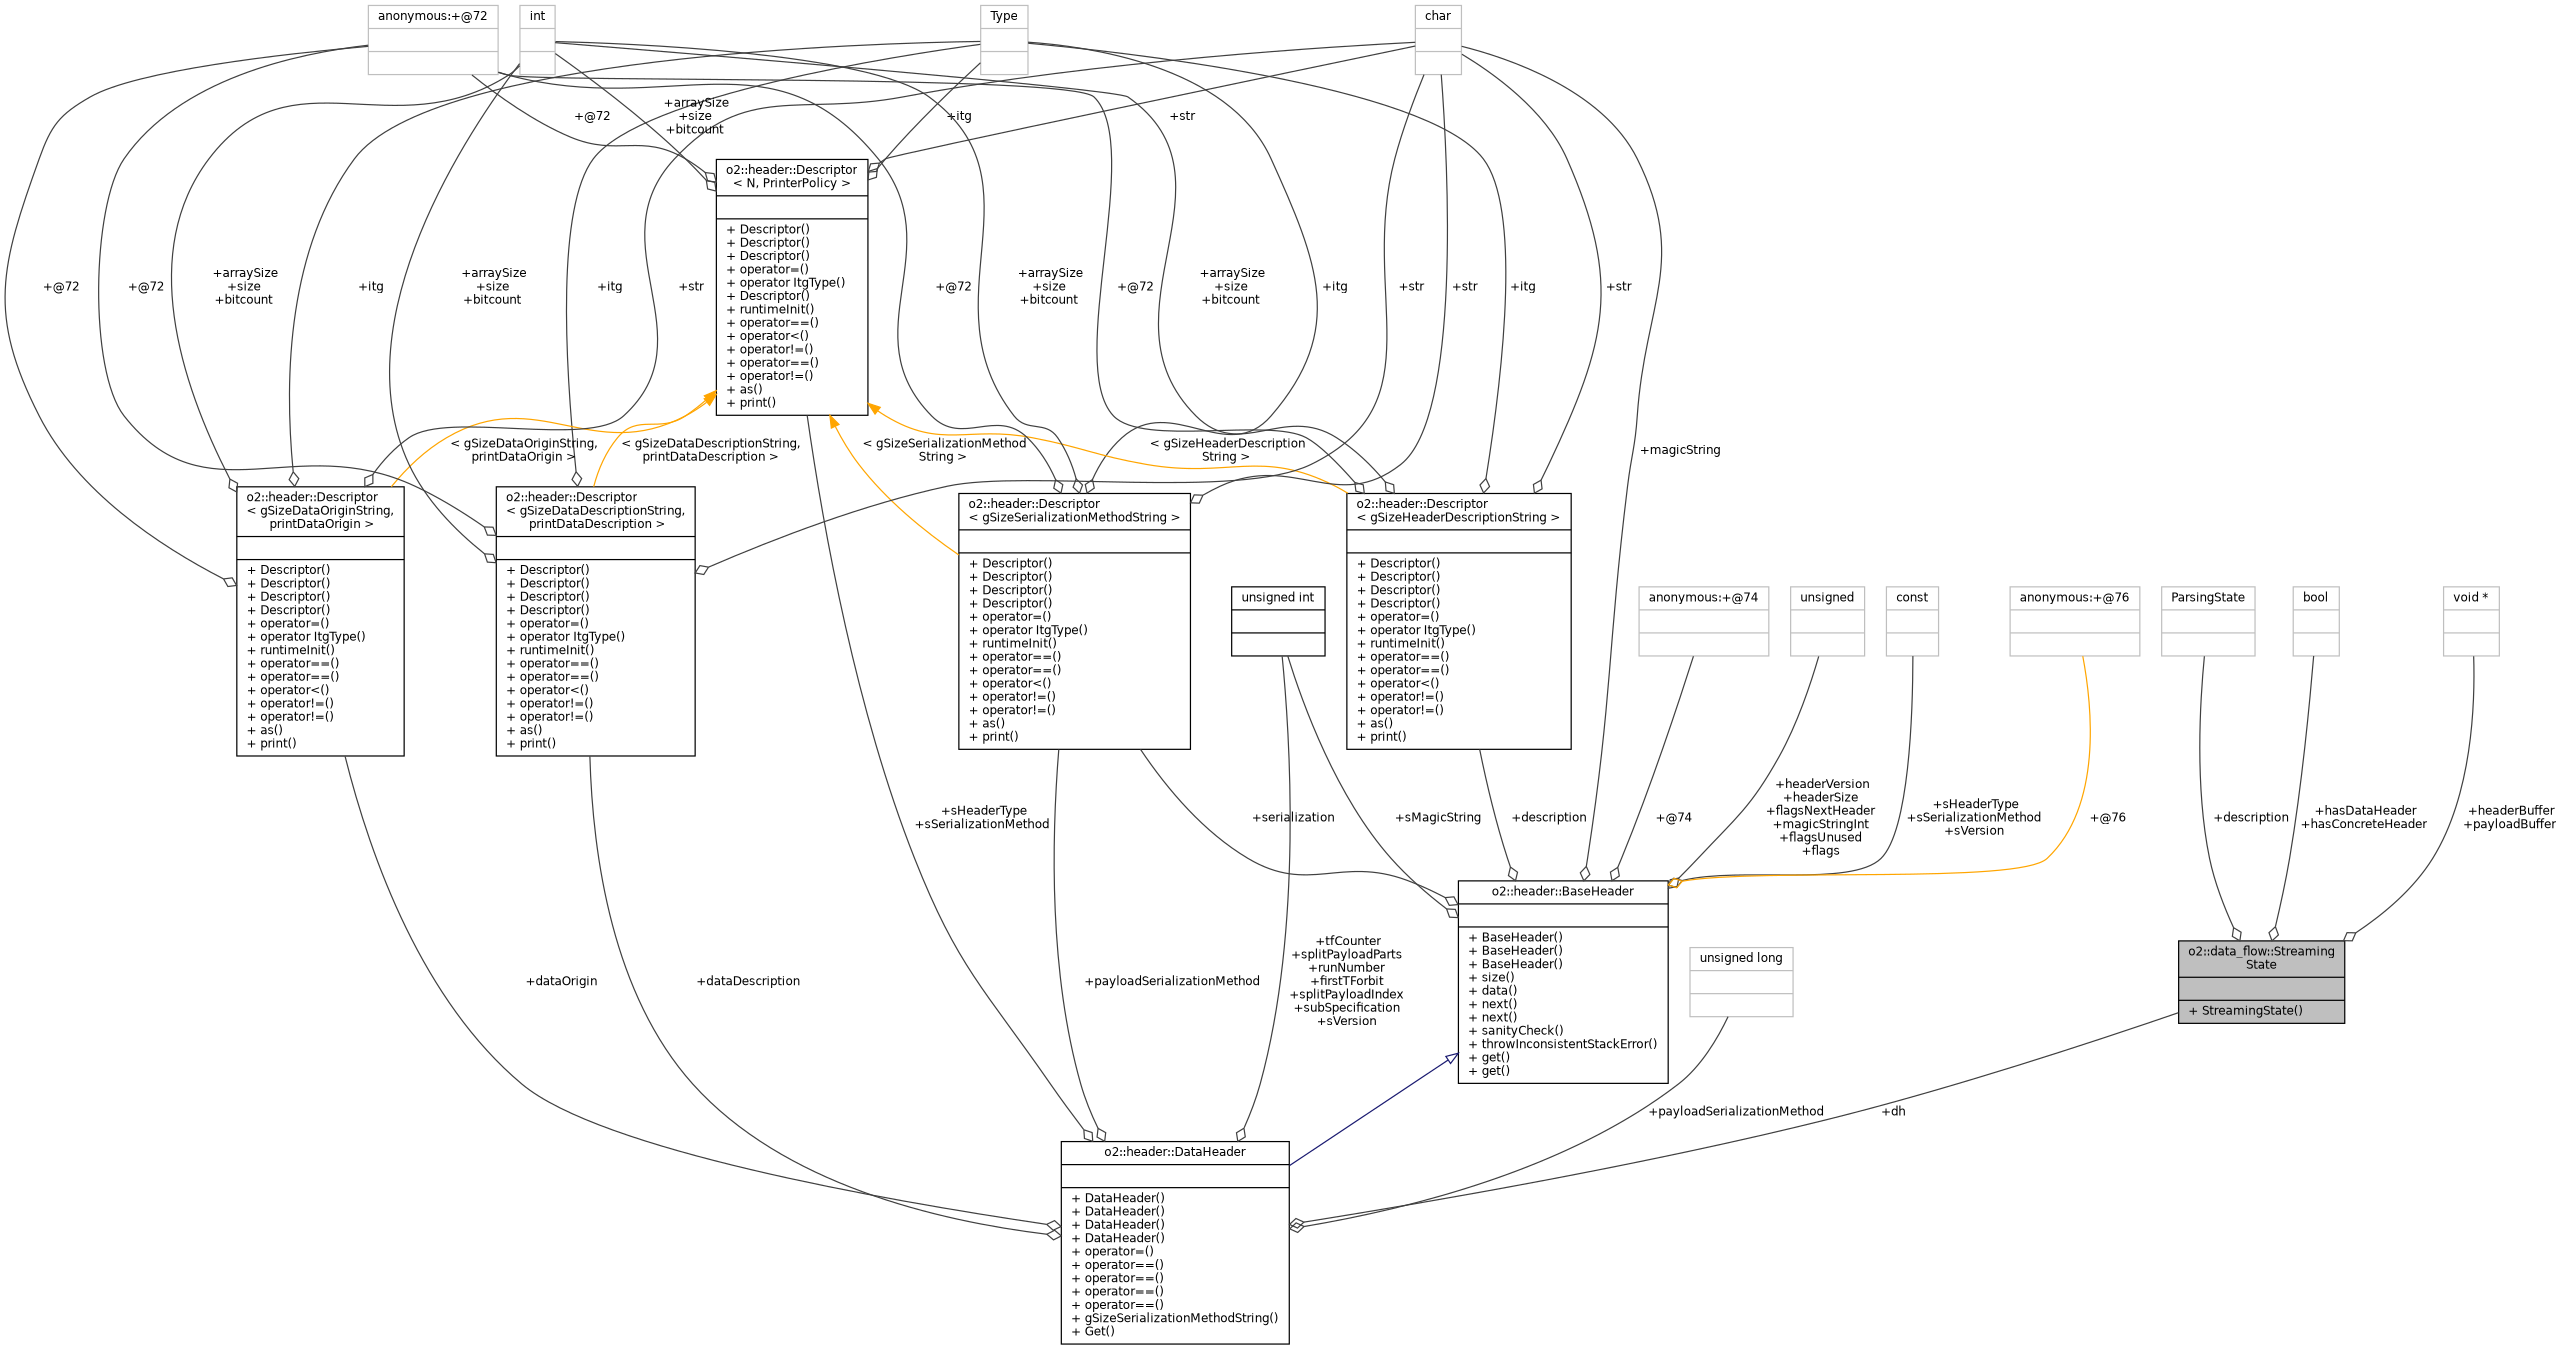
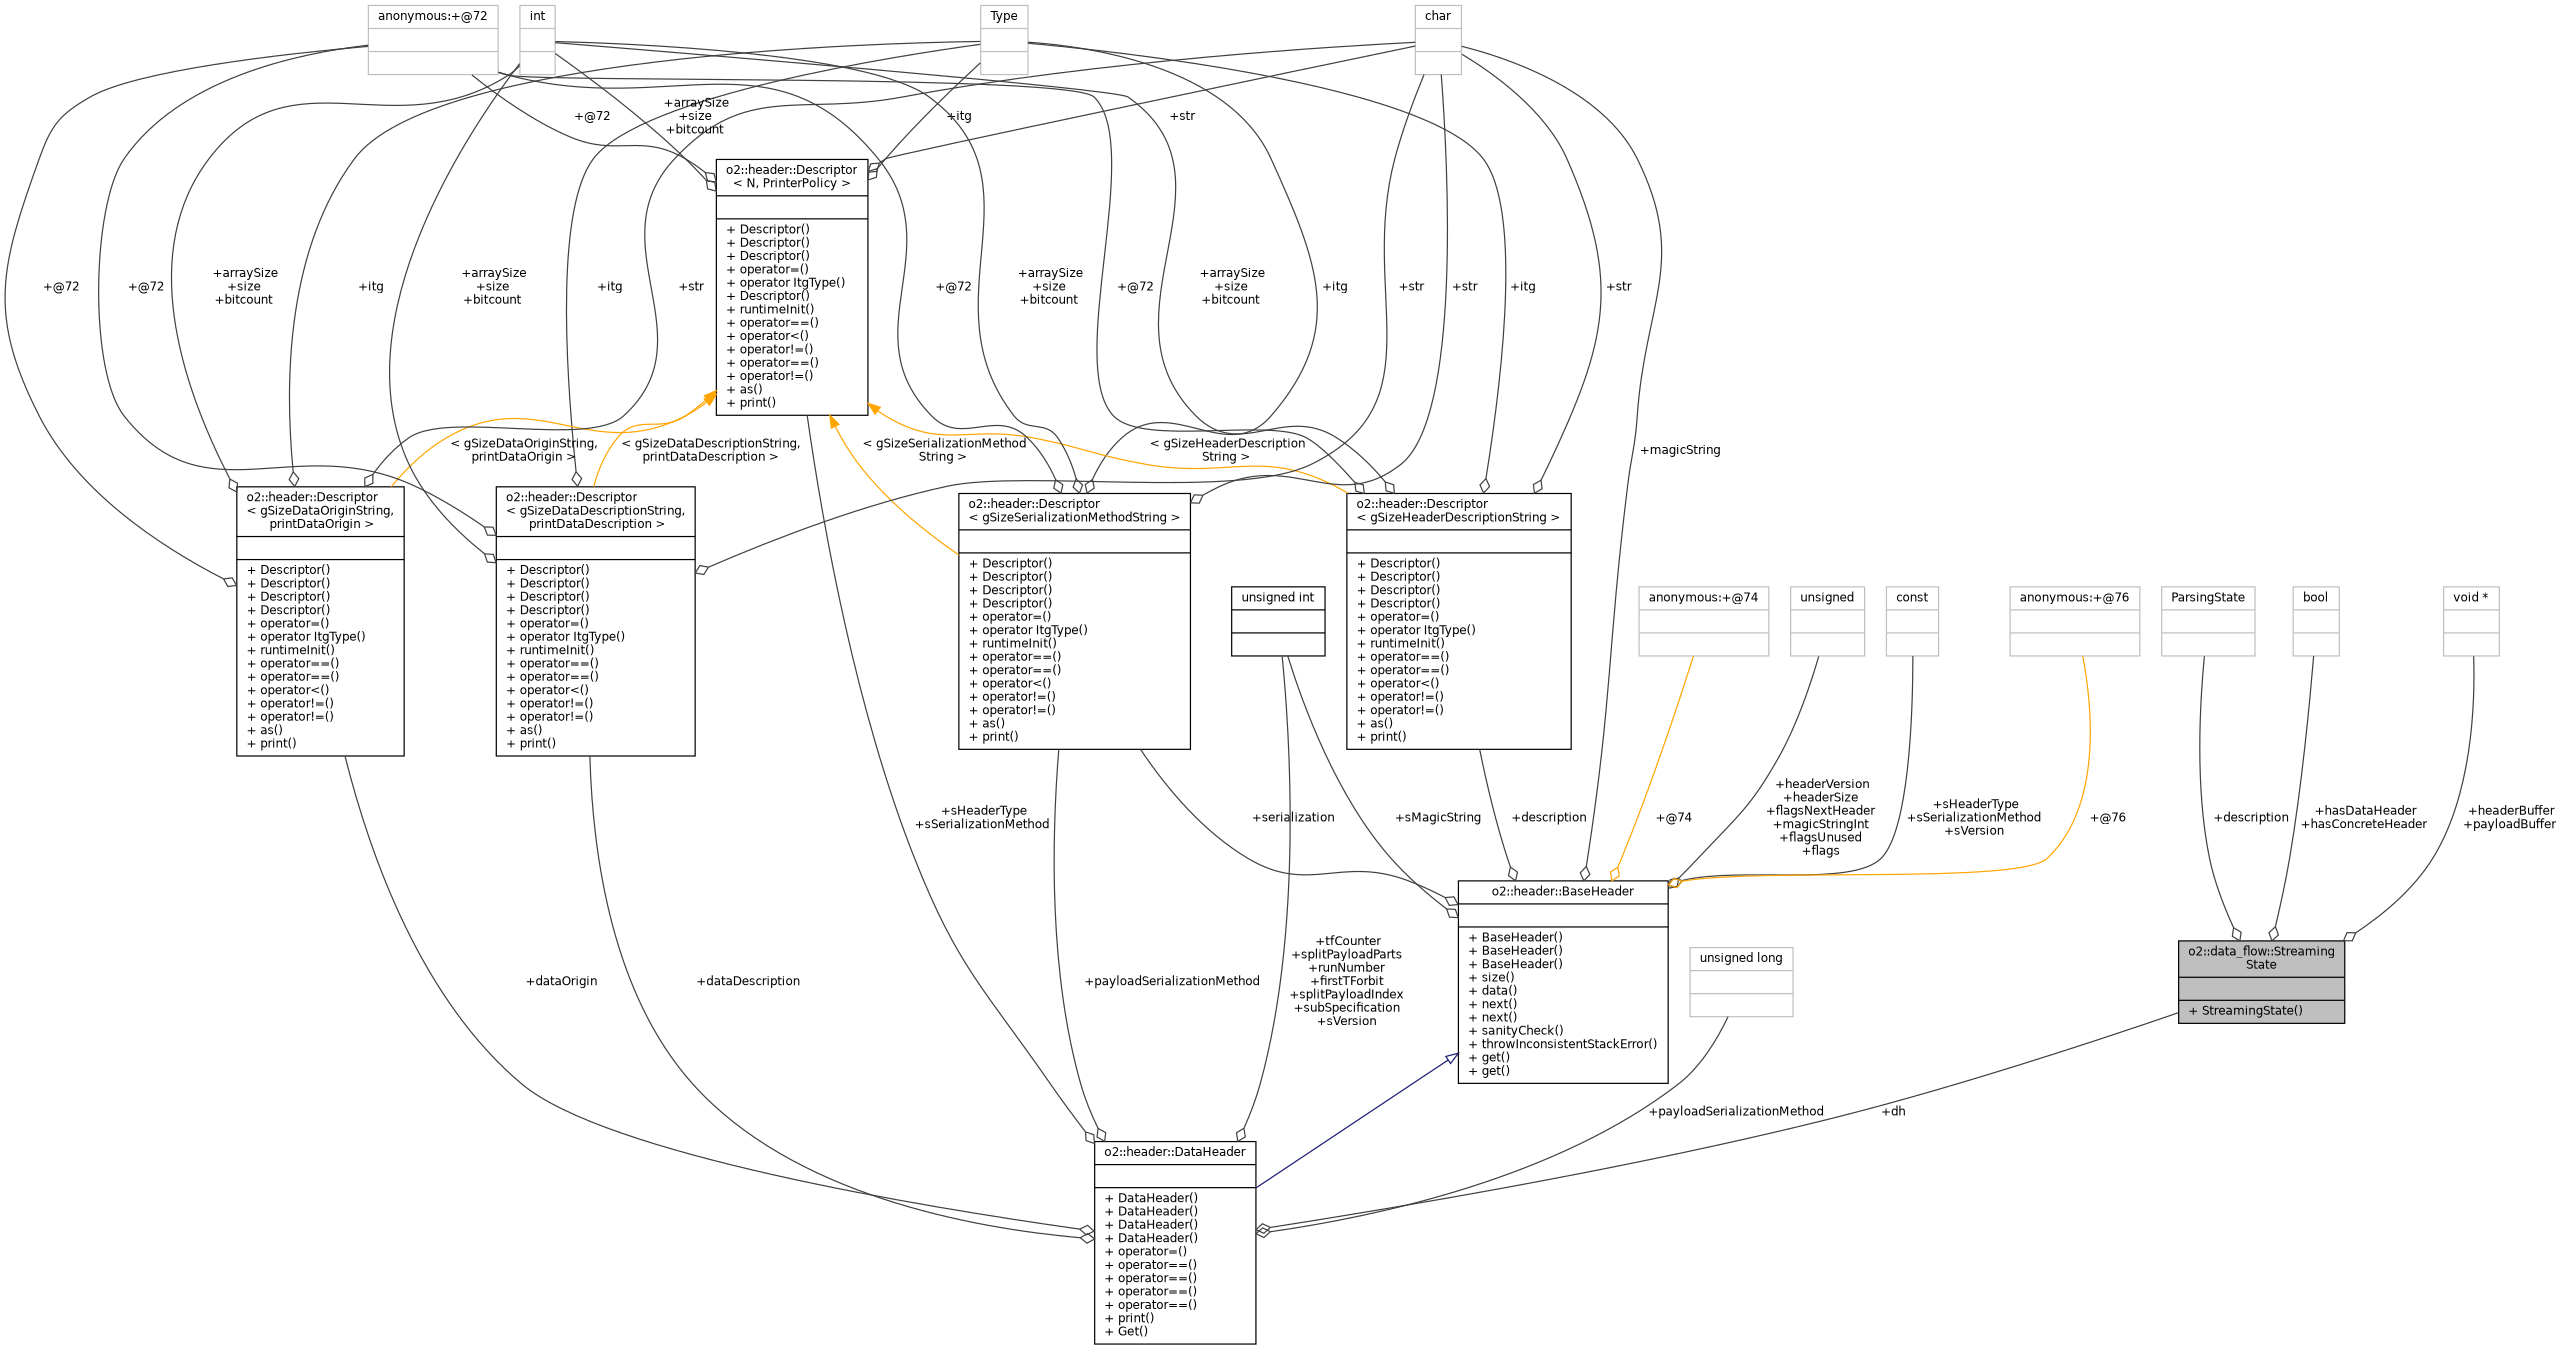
  digraph {
    node [color=grey75 fontname=Helvetica fontsize=10 shape=record]
    edge [arrowhead=odiamond color=grey25 fontname=Helvetica fontsize=10 labelfontname=Helvetica labelfontsize=10 style=solid]
    n1 [color=black fillcolor=grey75 fontcolor=black height=0.2 label="{o2::data_flow::Streaming\lState\n||+ StreamingState()\l}" style=filled width=0.4]
-   n2 [color=black height=0.2 label="{o2::header::DataHeader\n||+ DataHeader()\l+ DataHeader()\l+ DataHeader()\l+ DataHeader()\l+ operator=()\l+ operator==()\l+ operator==()\l+ operator==()\l+ operator==()\l+ gSizeSerializationMethodString()\l+ Get()\l}" width=0.4]
+   n2 [color=black height=0.2 label="{o2::header::DataHeader\n||+ DataHeader()\l+ DataHeader()\l+ DataHeader()\l+ DataHeader()\l+ operator=()\l+ operator==()\l+ operator==()\l+ operator==()\l+ operator==()\l+ print()\l+ Get()\l}" width=0.4]
    n3 [height=0.2 label="{ParsingState\n||}" width=0.4]
    n4 [height=0.2 label="{bool\n||}" width=0.4]
    n5 [height=0.2 label="{void *\n||}" width=0.4]
    n6 [color=black height=0.2 label="{o2::header::BaseHeader\n||+ BaseHeader()\l+ BaseHeader()\l+ BaseHeader()\l+ size()\l+ data()\l+ next()\l+ next()\l+ sanityCheck()\l+ throwInconsistentStackError()\l+ get()\l+ get()\l}" width=0.4]
    n7 [color=black height=0.2 label="{o2::header::Descriptor\l\< gSizeHeaderDescriptionString \>\n||+ Descriptor()\l+ Descriptor()\l+ Descriptor()\l+ Descriptor()\l+ operator=()\l+ operator ItgType()\l+ runtimeInit()\l+ operator==()\l+ operator==()\l+ operator\<()\l+ operator!=()\l+ operator!=()\l+ as()\l+ print()\l}" width=0.4]
    n8 [height=0.2 label="{Type\n||}" width=0.4]
    n9 [color=black height=0.2 label="{o2::header::Descriptor\l\< N, PrinterPolicy \>\n||+ Descriptor()\l+ Descriptor()\l+ Descriptor()\l+ operator=()\l+ operator ItgType()\l+ Descriptor()\l+ runtimeInit()\l+ operator==()\l+ operator\<()\l+ operator!=()\l+ operator==()\l+ operator!=()\l+ as()\l+ print()\l}" width=0.4]
    n10 [color=black height=0.2 label="{o2::header::Descriptor\l\< gSizeSerializationMethodString \>\n||+ Descriptor()\l+ Descriptor()\l+ Descriptor()\l+ Descriptor()\l+ operator=()\l+ operator ItgType()\l+ runtimeInit()\l+ operator==()\l+ operator==()\l+ operator\<()\l+ operator!=()\l+ operator!=()\l+ as()\l+ print()\l}" width=0.4]
    n11 [color=black height=0.2 label="{o2::header::Descriptor\l\< gSizeDataOriginString,\l printDataOrigin \>\n||+ Descriptor()\l+ Descriptor()\l+ Descriptor()\l+ Descriptor()\l+ operator=()\l+ operator ItgType()\l+ runtimeInit()\l+ operator==()\l+ operator==()\l+ operator\<()\l+ operator!=()\l+ operator!=()\l+ as()\l+ print()\l}" width=0.4]
    n12 [color=black height=0.2 label="{o2::header::Descriptor\l\< gSizeDataDescriptionString,\l printDataDescription \>\n||+ Descriptor()\l+ Descriptor()\l+ Descriptor()\l+ Descriptor()\l+ operator=()\l+ operator ItgType()\l+ runtimeInit()\l+ operator==()\l+ operator==()\l+ operator\<()\l+ operator!=()\l+ operator!=()\l+ as()\l+ print()\l}" width=0.4]
    n13 [height=0.2 label="{char\n||}" width=0.4]
    n14 [height=0.2 label="{int\n||}" width=0.4]
    n15 [height=0.2 label="{anonymous:+@72\n||}" width=0.4]
    n16 [color=black height=0.2 label="{unsigned int\n||}" width=0.4]
    n17 [height=0.2 label="{anonymous:+@74\n||}" width=0.4]
    n18 [height=0.2 label="{unsigned\n||}" width=0.4]
    n19 [height=0.2 label="{const\n||}" width=0.4]
    n20 [height=0.2 label="{anonymous:+@76\n||}" width=0.4]
    n21 [height=0.2 label="{unsigned long\n||}" width=0.4]
    n1 -> n2 [label=" +dh"]
    n3 -> n1 [label=" +description"]
    n4 -> n1 [label=" +hasDataHeader\n+hasConcreteHeader"]
    n5 -> n1 [label=" +headerBuffer\n+payloadBuffer"]
    n6 -> n2 [arrowtail=onormal color=midnightblue dir=back arrowhead=""]
    n7 -> n6 [label=" +description"]
    n8 -> n7 [label=" +itg"]
    n8 -> n9 [label=" +itg"]
    n8 -> n10 [label=" +itg"]
    n8 -> n11 [label=" +itg"]
    n8 -> n12 [label=" +itg"]
    n9 -> n2 [label=" +sHeaderType\n+sSerializationMethod"]
    n9 -> n7 [color=orange dir=back label=" \< gSizeHeaderDescription\lString \>" arrowhead=""]
    n9 -> n10 [color=orange dir=back label=" \< gSizeSerializationMethod\lString \>" arrowhead=""]
    n9 -> n11 [color=orange dir=back label=" \< gSizeDataOriginString,\l printDataOrigin \>" arrowhead=""]
    n9 -> n12 [color=orange dir=back label=" \< gSizeDataDescriptionString,\l printDataDescription \>" arrowhead=""]
    n10 -> n2 [label=" +payloadSerializationMethod"]
    n10 -> n6 [label=" +serialization"]
    n11 -> n2 [label=" +dataOrigin"]
    n12 -> n2 [label=" +dataDescription"]
    n13 -> n6 [label=" +magicString"]
    n13 -> n7 [label=" +str"]
    n13 -> n9 [label=" +str"]
    n13 -> n10 [label=" +str"]
    n13 -> n11 [label=" +str"]
    n13 -> n12 [label=" +str"]
    n14 -> n7 [label=" +arraySize\n+size\n+bitcount"]
    n14 -> n9 [label=" +arraySize\n+size\n+bitcount"]
    n14 -> n10 [label=" +arraySize\n+size\n+bitcount"]
    n14 -> n11 [label=" +arraySize\n+size\n+bitcount"]
    n14 -> n12 [label=" +arraySize\n+size\n+bitcount"]
    n15 -> n7 [label=" +@72"]
    n15 -> n9 [label=" +@72"]
    n15 -> n10 [label=" +@72"]
    n15 -> n11 [label=" +@72"]
    n15 -> n12 [label=" +@72"]
    n16 -> n2 [label=" +tfCounter\n+splitPayloadParts\n+runNumber\n+firstTForbit\n+splitPayloadIndex\n+subSpecification\n+sVersion"]
    n16 -> n6 [label=" +sMagicString"]
-   n17 -> n6 [label=" +@74"]
+   n17 -> n6 [color=orange label=" +@74"]
    n18 -> n6 [label=" +headerVersion\n+headerSize\n+flagsNextHeader\n+magicStringInt\n+flagsUnused\n+flags"]
    n19 -> n6 [label=" +sHeaderType\n+sSerializationMethod\n+sVersion"]
    n20 -> n6 [color=orange label=" +@76"]
    n21 -> n2 [label=" +payloadSerializationMethod"]
  }
